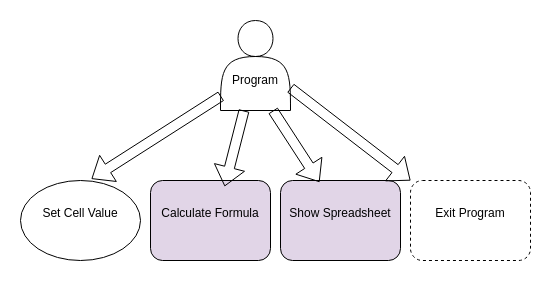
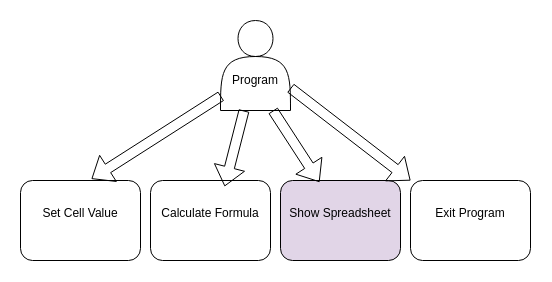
  <mxCell id="0" />
  <mxCell id="1" parent="0" />
  <mxCell id="2" value="&lt;div&gt;&lt;br&gt;&lt;/div&gt;&lt;div&gt;&lt;br&gt;&lt;/div&gt;Program" style="shape=actor;whiteSpace=wrap;html=1;" vertex="1" parent="1"><mxGeometry x="220" y="20" width="70" height="90" as="geometry" /></mxCell>
- <mxCell id="3" value="&#10;Set Cell Value&#10;&#10;" style="ellipse;whiteSpace=wrap;html=1;" vertex="1" parent="1"><mxGeometry x="20" y="180" width="120" height="80" as="geometry" /></mxCell>
- <mxCell id="4" value="&#10;Calculate Formula&#10;&#10;" style="rounded=1;whiteSpace=wrap;html=1;fillColor=#e1d5e7;" vertex="1" parent="1"><mxGeometry x="150" y="180" width="120" height="80" as="geometry" /></mxCell>
+ <mxCell id="3" value="&#10;Set Cell Value&#10;&#10;" style="rounded=1;whiteSpace=wrap;html=1;" vertex="1" parent="1"><mxGeometry x="20" y="180" width="120" height="80" as="geometry" /></mxCell>
+ <mxCell id="4" value="&#10;Calculate Formula&#10;&#10;" style="rounded=1;whiteSpace=wrap;html=1;" vertex="1" parent="1"><mxGeometry x="150" y="180" width="120" height="80" as="geometry" /></mxCell>
  <mxCell id="5" value="&#10;Show Spreadsheet&#10;&#10;" style="rounded=1;whiteSpace=wrap;html=1;fillColor=#e1d5e7;" vertex="1" parent="1"><mxGeometry x="280" y="180" width="120" height="80" as="geometry" /></mxCell>
- <mxCell id="6" value="&#10;Exit Program&#10;&#10;" style="rounded=1;whiteSpace=wrap;html=1;dashed=1;" vertex="1" parent="1"><mxGeometry x="410" y="180" width="120" height="80" as="geometry" /></mxCell>
+ <mxCell id="6" value="&#10;Exit Program&#10;&#10;" style="rounded=1;whiteSpace=wrap;html=1;" vertex="1" parent="1"><mxGeometry x="410" y="180" width="120" height="80" as="geometry" /></mxCell>
  <mxCell id="7" value="" style="shape=flexArrow;endArrow=classic;html=1;rounded=0;exitX=0.009;exitY=0.84;exitDx=0;exitDy=0;exitPerimeter=0;entryX=0.592;entryY=-0.02;entryDx=0;entryDy=0;entryPerimeter=0;" edge="1" parent="1" source="2" target="3"><mxGeometry width="50" height="50" relative="1" as="geometry"><mxPoint x="70" y="170" as="sourcePoint" /><mxPoint x="120" y="120" as="targetPoint" /></mxGeometry></mxCell>
  <mxCell id="8" value="" style="shape=flexArrow;endArrow=classic;html=1;rounded=0;entryX=0.618;entryY=0.073;entryDx=0;entryDy=0;entryPerimeter=0;" edge="1" parent="1" source="2" target="4"><mxGeometry width="50" height="50" relative="1" as="geometry"><mxPoint x="250" y="110" as="sourcePoint" /><mxPoint x="250" y="180" as="targetPoint" /></mxGeometry></mxCell>
  <mxCell id="9" value="" style="shape=flexArrow;endArrow=classic;html=1;rounded=0;exitX=0.75;exitY=1;exitDx=0;exitDy=0;entryX=0.325;entryY=0.02;entryDx=0;entryDy=0;entryPerimeter=0;" edge="1" parent="1" source="2" target="5"><mxGeometry width="50" height="50" relative="1" as="geometry"><mxPoint x="320" y="140" as="sourcePoint" /><mxPoint x="390" y="120" as="targetPoint" /></mxGeometry></mxCell>
  <mxCell id="10" value="" style="shape=flexArrow;endArrow=classic;html=1;rounded=0;exitX=1;exitY=0.75;exitDx=0;exitDy=0;entryX=0;entryY=0;entryDx=0;entryDy=0;" edge="1" parent="1" source="2" target="6"><mxGeometry width="50" height="50" relative="1" as="geometry"><mxPoint x="315" y="90" as="sourcePoint" /><mxPoint x="365" y="40" as="targetPoint" /></mxGeometry></mxCell>
